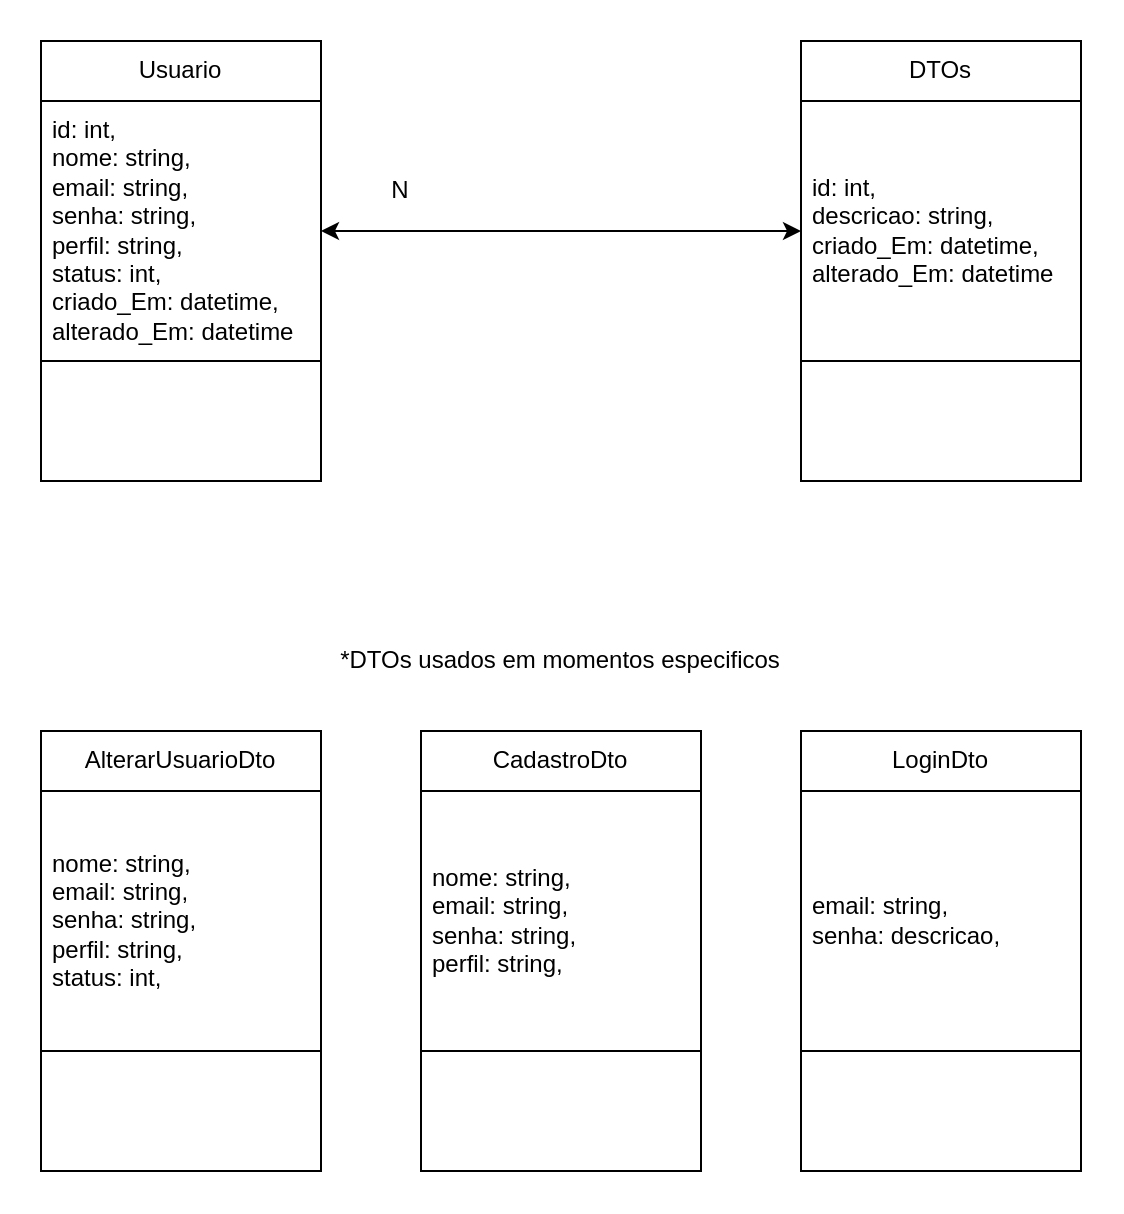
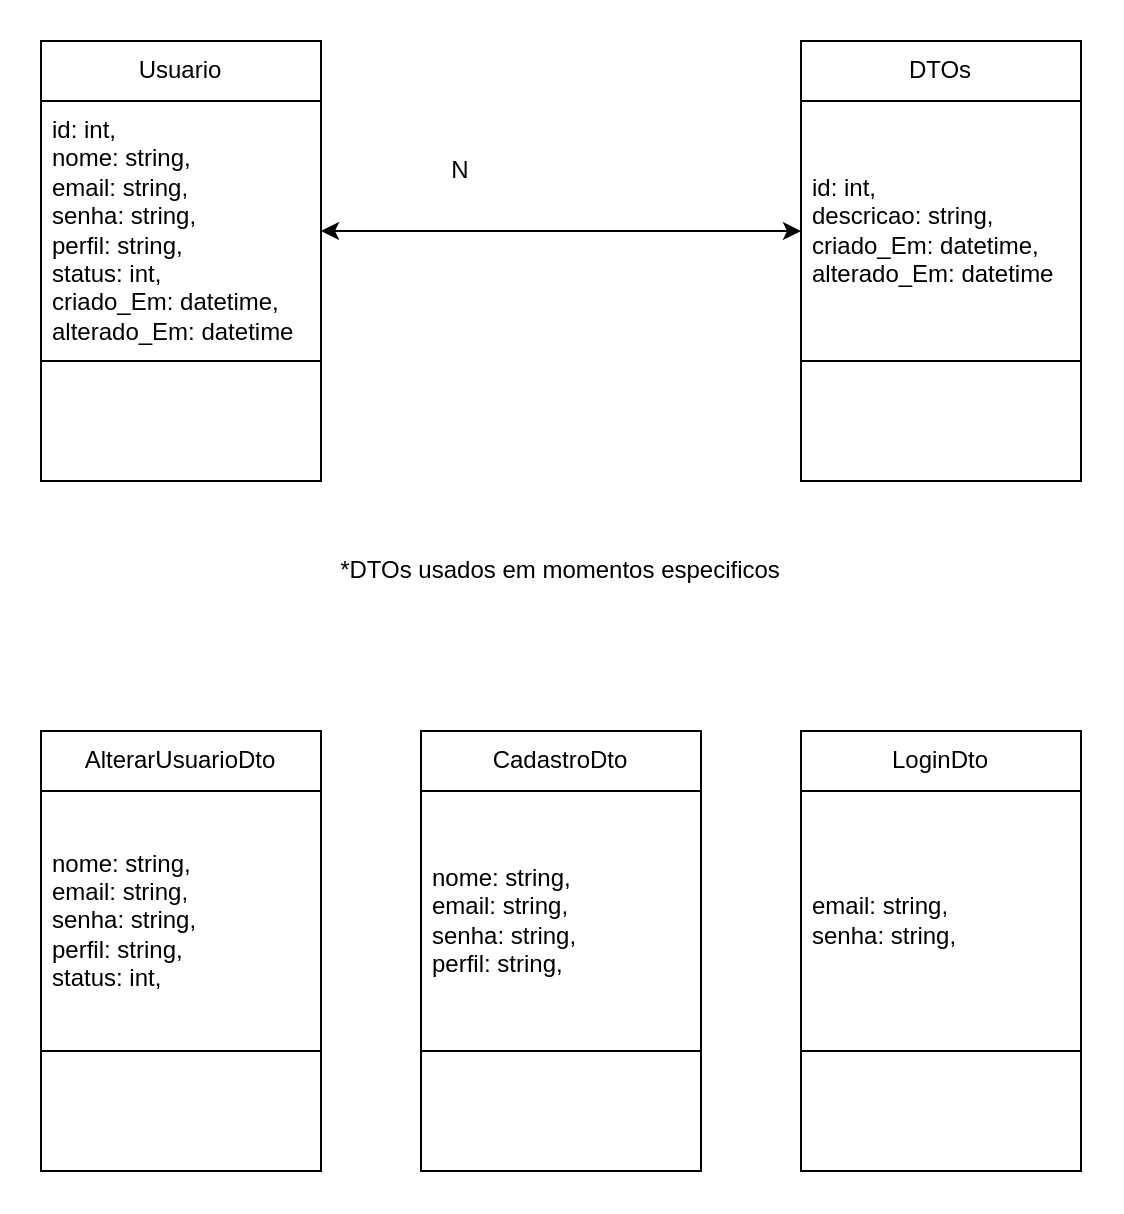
  <mxCell id="0" />
  <mxCell id="1" parent="0" />
  <mxCell id="2" value="Usuario" style="swimlane;fontStyle=0;childLayout=stackLayout;horizontal=1;startSize=30;horizontalStack=0;resizeParent=1;resizeParentMax=0;resizeLast=0;collapsible=1;marginBottom=0;whiteSpace=wrap;html=1;" vertex="1" parent="1"><mxGeometry x="20" y="20" width="140" height="220" as="geometry" /></mxCell>
  <mxCell id="3" value="&lt;div&gt;id: int,&lt;/div&gt;&lt;div&gt;nome: string,&lt;/div&gt;&lt;div&gt;email: string,&lt;/div&gt;&lt;div&gt;senha: string,&lt;/div&gt;&lt;div&gt;perfil: string,&lt;/div&gt;&lt;div&gt;status: int,&lt;/div&gt;&lt;div&gt;criado_Em: datetime,&lt;/div&gt;&lt;div&gt;alterado_Em: datetime&lt;/div&gt;" style="text;strokeColor=none;fillColor=none;align=left;verticalAlign=middle;spacingLeft=4;spacingRight=4;overflow=hidden;points=[[0,0.5],[1,0.5]];portConstraint=eastwest;rotatable=0;whiteSpace=wrap;html=1;" vertex="1" parent="2"><mxGeometry y="30" width="140" height="130" as="geometry" /></mxCell>
  <mxCell id="4" value="" style="rounded=0;whiteSpace=wrap;html=1;" vertex="1" parent="2"><mxGeometry y="160" width="140" height="60" as="geometry" /></mxCell>
  <mxCell id="5" value="DTOs" style="swimlane;fontStyle=0;childLayout=stackLayout;horizontal=1;startSize=30;horizontalStack=0;resizeParent=1;resizeParentMax=0;resizeLast=0;collapsible=1;marginBottom=0;whiteSpace=wrap;html=1;" vertex="1" parent="1"><mxGeometry x="400" y="20" width="140" height="220" as="geometry" /></mxCell>
  <mxCell id="6" value="&lt;div&gt;id: int,&lt;/div&gt;&lt;div&gt;descricao: string,&lt;/div&gt;&lt;div&gt;criado_Em: datetime,&lt;/div&gt;&lt;div&gt;alterado_Em: datetime&lt;/div&gt;" style="text;strokeColor=none;fillColor=none;align=left;verticalAlign=middle;spacingLeft=4;spacingRight=4;overflow=hidden;points=[[0,0.5],[1,0.5]];portConstraint=eastwest;rotatable=0;whiteSpace=wrap;html=1;" vertex="1" parent="5"><mxGeometry y="30" width="140" height="130" as="geometry" /></mxCell>
  <mxCell id="7" value="" style="rounded=0;whiteSpace=wrap;html=1;" vertex="1" parent="5"><mxGeometry y="160" width="140" height="60" as="geometry" /></mxCell>
  <mxCell id="8" value="LoginDto" style="swimlane;fontStyle=0;childLayout=stackLayout;horizontal=1;startSize=30;horizontalStack=0;resizeParent=1;resizeParentMax=0;resizeLast=0;collapsible=1;marginBottom=0;whiteSpace=wrap;html=1;" vertex="1" parent="1"><mxGeometry x="400" y="365" width="140" height="220" as="geometry" /></mxCell>
- <mxCell id="9" value="&lt;div&gt;email: string,&lt;/div&gt;&lt;div&gt;senha: descricao,&lt;/div&gt;" style="text;strokeColor=none;fillColor=none;align=left;verticalAlign=middle;spacingLeft=4;spacingRight=4;overflow=hidden;points=[[0,0.5],[1,0.5]];portConstraint=eastwest;rotatable=0;whiteSpace=wrap;html=1;" vertex="1" parent="8"><mxGeometry y="30" width="140" height="130" as="geometry" /></mxCell>
+ <mxCell id="9" value="&lt;div&gt;email: string,&lt;/div&gt;&lt;div&gt;senha: string,&lt;/div&gt;" style="text;strokeColor=none;fillColor=none;align=left;verticalAlign=middle;spacingLeft=4;spacingRight=4;overflow=hidden;points=[[0,0.5],[1,0.5]];portConstraint=eastwest;rotatable=0;whiteSpace=wrap;html=1;" vertex="1" parent="8"><mxGeometry y="30" width="140" height="130" as="geometry" /></mxCell>
  <mxCell id="10" value="" style="rounded=0;whiteSpace=wrap;html=1;" vertex="1" parent="8"><mxGeometry y="160" width="140" height="60" as="geometry" /></mxCell>
  <mxCell id="11" value="CadastroDto" style="swimlane;fontStyle=0;childLayout=stackLayout;horizontal=1;startSize=30;horizontalStack=0;resizeParent=1;resizeParentMax=0;resizeLast=0;collapsible=1;marginBottom=0;whiteSpace=wrap;html=1;" vertex="1" parent="1"><mxGeometry x="210" y="365" width="140" height="220" as="geometry" /></mxCell>
  <mxCell id="12" value="&lt;div&gt;nome: string,&lt;/div&gt;&lt;div&gt;email: string,&lt;br&gt;&lt;span style=&quot;background-color: transparent; color: light-dark(rgb(0, 0, 0), rgb(255, 255, 255));&quot;&gt;senha: string,&lt;/span&gt;&lt;/div&gt;&lt;div&gt;perfil: string,&lt;/div&gt;" style="text;strokeColor=none;fillColor=none;align=left;verticalAlign=middle;spacingLeft=4;spacingRight=4;overflow=hidden;points=[[0,0.5],[1,0.5]];portConstraint=eastwest;rotatable=0;whiteSpace=wrap;html=1;" vertex="1" parent="11"><mxGeometry y="30" width="140" height="130" as="geometry" /></mxCell>
  <mxCell id="13" value="" style="rounded=0;whiteSpace=wrap;html=1;" vertex="1" parent="11"><mxGeometry y="160" width="140" height="60" as="geometry" /></mxCell>
  <mxCell id="14" value="AlterarUsuarioDto" style="swimlane;fontStyle=0;childLayout=stackLayout;horizontal=1;startSize=30;horizontalStack=0;resizeParent=1;resizeParentMax=0;resizeLast=0;collapsible=1;marginBottom=0;whiteSpace=wrap;html=1;" vertex="1" parent="1"><mxGeometry x="20" y="365" width="140" height="220" as="geometry" /></mxCell>
  <mxCell id="15" value="&lt;div&gt;nome: string,&lt;/div&gt;&lt;div&gt;email: string,&lt;/div&gt;&lt;div&gt;senha: string,&lt;/div&gt;&lt;div&gt;perfil: string,&lt;br&gt;&lt;span style=&quot;background-color: transparent; color: light-dark(rgb(0, 0, 0), rgb(255, 255, 255));&quot;&gt;status: int,&lt;/span&gt;&lt;/div&gt;" style="text;strokeColor=none;fillColor=none;align=left;verticalAlign=middle;spacingLeft=4;spacingRight=4;overflow=hidden;points=[[0,0.5],[1,0.5]];portConstraint=eastwest;rotatable=0;whiteSpace=wrap;html=1;" vertex="1" parent="14"><mxGeometry y="30" width="140" height="130" as="geometry" /></mxCell>
  <mxCell id="16" value="" style="rounded=0;whiteSpace=wrap;html=1;" vertex="1" parent="14"><mxGeometry y="160" width="140" height="60" as="geometry" /></mxCell>
  <mxCell id="17" style="edgeStyle=orthogonalEdgeStyle;rounded=0;orthogonalLoop=1;jettySize=auto;html=1;exitX=1;exitY=0.5;exitDx=0;exitDy=0;entryX=0;entryY=0.5;entryDx=0;entryDy=0;startArrow=classic;startFill=1;" edge="1" parent="1" source="3" target="6"><mxGeometry relative="1" as="geometry" /></mxCell>
- <mxCell id="18" value="N" style="text;html=1;align=center;verticalAlign=middle;whiteSpace=wrap;rounded=0;" vertex="1" parent="1"><mxGeometry x="170" y="80" width="60" height="30" as="geometry" /></mxCell>
- <mxCell id="19" value="*DTOs usados em momentos especificos" style="text;html=1;align=center;verticalAlign=middle;whiteSpace=wrap;rounded=0;" vertex="1" parent="1"><mxGeometry x="160" y="315" width="240" height="30" as="geometry" /></mxCell>
+ <mxCell id="18" value="N" style="text;html=1;align=center;verticalAlign=middle;whiteSpace=wrap;rounded=0;" vertex="1" parent="1"><mxGeometry x="200" y="70" width="60" height="30" as="geometry" /></mxCell>
+ <mxCell id="19" value="*DTOs usados em momentos especificos" style="text;html=1;align=center;verticalAlign=middle;whiteSpace=wrap;rounded=0;" vertex="1" parent="1"><mxGeometry x="160" y="270" width="240" height="30" as="geometry" /></mxCell>
